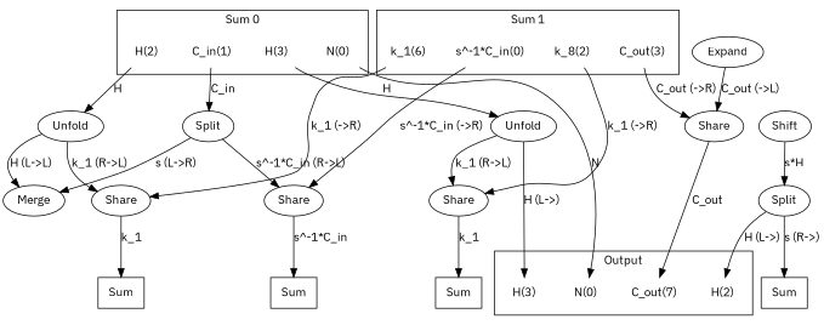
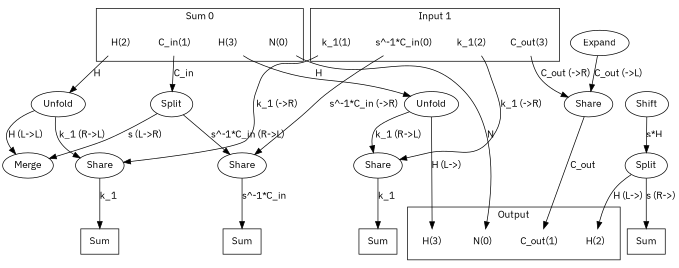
  digraph {
    fontname="IBM Plex Sans"
    newrank=true
    node [fontname="IBM Plex Sans" shape=none]
    edge [fontname="IBM Plex Sans"]
    n1 [label=Sum shape=box]
    n2 [label=Sum shape=box]
    n3 [label=Sum shape=box]
    n4 [label=Sum shape=box]
    n5 [label="N(0)"]
-   n6 [label="C_out(7)"]
+   n6 [label="C_out(1)"]
    n7 [label="H(2)"]
    n8 [label="H(3)"]
    n9 [label="N(0)"]
    n10 [label="C_in(1)"]
    n11 [label="H(2)"]
    n12 [label="H(3)"]
    n13 [label="s^-1*C_in(0)"]
-   n14 [label="k_1(6)"]
-   n15 [label="k_8(2)"]
+   n14 [label="k_1(1)"]
+   n15 [label="k_1(2)"]
    n16 [label="C_out(3)"]
    n17 [label=Split shape=""]
    n18 [label=Unfold shape=""]
    n19 [label=Unfold shape=""]
    n20 [label=Share shape=""]
    n21 [label=Share shape=""]
    n22 [label=Share shape=""]
    n23 [label=Share shape=""]
    n24 [label=Split shape=""]
    n25 [label=Merge shape=""]
    n26 [label=Shift shape=""]
    n27 [label=Expand shape=""]
    subgraph sub_1 {
      rank=same
      n1
      n2
      n3
      n4
      n5
      n6
      n7
      n8
    }
    subgraph sub_2 {
      rank=same
      n9
      n10
      n11
      n12
      n13
      n14
      n15
      n16
    }
    subgraph cluster_3 {
      label=Output
      n5
      n6
      n7
      n8
    }
    subgraph cluster_4 {
      label="Sum 0"
      n9
      n10
      n11
      n12
    }
    subgraph cluster_5 {
-     label="Sum 1"
+     label="Input 1"
      n13
      n14
      n15
      n16
    }
    n9 -> n5 [label=N]
    n10 -> n17 [label=C_in]
    n11 -> n18 [label=H]
    n12 -> n19 [label=H]
    n13 -> n20 [label="s^-1*C_in (->R)"]
    n14 -> n21 [label="k_1 (->R)"]
    n15 -> n22 [label="k_1 (->R)"]
    n16 -> n23 [label="C_out (->R)"]
    n17 -> n20 [label="s^-1*C_in (R->L)"]
    n17 -> n25 [label="s (L->R)"]
    n18 -> n21 [label="k_1 (R->L)"]
    n18 -> n25 [label="H (L->L)"]
    n19 -> n8 [label="H (L->)"]
    n19 -> n22 [label="k_1 (R->L)"]
    n20 -> n4 [label="s^-1*C_in"]
    n21 -> n3 [label=k_1]
    n22 -> n2 [label=k_1]
    n23 -> n6 [label=C_out]
    n24 -> n1 [label="s (R->)"]
    n24 -> n7 [label="H (L->)"]
    n26 -> n24 [label="s*H"]
    n27 -> n23 [label="C_out (->L)"]
  }
